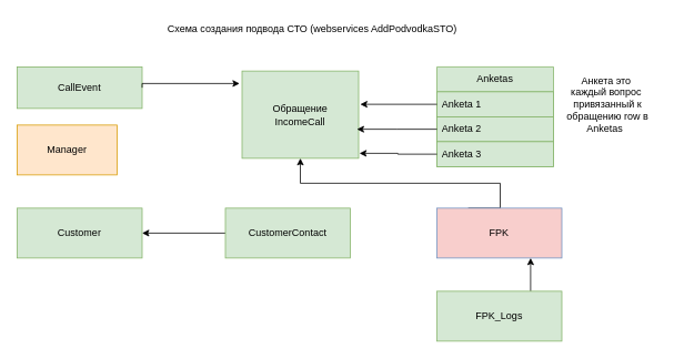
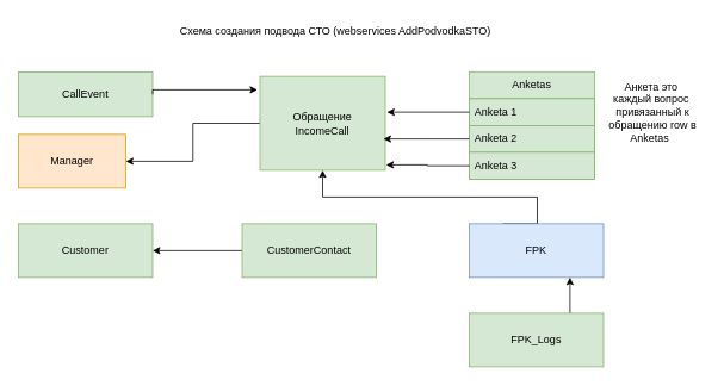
  <mxCell id="0" />
  <mxCell id="1" parent="0" />
+ <mxCell id="2" style="edgeStyle=orthogonalEdgeStyle;rounded=0;orthogonalLoop=1;jettySize=auto;html=1;entryX=1;entryY=0.5;entryDx=0;entryDy=0;" edge="1" parent="1" source="3" target="14"><mxGeometry relative="1" as="geometry" /></mxCell>
  <mxCell id="3" value="Обращение&lt;br&gt;IncomeCall" style="rounded=0;whiteSpace=wrap;html=1;fillColor=#d5e8d4;strokeColor=#82b366;" vertex="1" parent="1"><mxGeometry x="290" y="85" width="140" height="105" as="geometry" /></mxCell>
  <mxCell id="4" value="Схема создания подвода СТО (webservices AddPodvodkaSTO)" style="text;html=1;align=center;verticalAlign=middle;resizable=0;points=[];autosize=1;strokeColor=none;fillColor=none;" vertex="1" parent="1"><mxGeometry x="189" y="20" width="370" height="30" as="geometry" /></mxCell>
  <mxCell id="5" value="Customer" style="rounded=0;whiteSpace=wrap;html=1;fillColor=#d5e8d4;strokeColor=#82b366;" vertex="1" parent="1"><mxGeometry x="20" y="250" width="150" height="60" as="geometry" /></mxCell>
  <mxCell id="6" value="Anketas" style="swimlane;fontStyle=0;childLayout=stackLayout;horizontal=1;startSize=30;horizontalStack=0;resizeParent=1;resizeParentMax=0;resizeLast=0;collapsible=1;marginBottom=0;whiteSpace=wrap;html=1;fillColor=#d5e8d4;strokeColor=#82b366;" vertex="1" parent="1"><mxGeometry x="524" y="80" width="140" height="120" as="geometry" /></mxCell>
  <mxCell id="7" value="Anketa 1" style="text;strokeColor=#82b366;fillColor=#d5e8d4;align=left;verticalAlign=middle;spacingLeft=4;spacingRight=4;overflow=hidden;points=[[0,0.5],[1,0.5]];portConstraint=eastwest;rotatable=0;whiteSpace=wrap;html=1;" vertex="1" parent="6"><mxGeometry y="30" width="140" height="30" as="geometry" /></mxCell>
  <mxCell id="8" value="Anketa 2" style="text;strokeColor=#82b366;fillColor=#d5e8d4;align=left;verticalAlign=middle;spacingLeft=4;spacingRight=4;overflow=hidden;points=[[0,0.5],[1,0.5]];portConstraint=eastwest;rotatable=0;whiteSpace=wrap;html=1;" vertex="1" parent="6"><mxGeometry y="60" width="140" height="30" as="geometry" /></mxCell>
  <mxCell id="9" value="Anketa 3" style="text;strokeColor=#82b366;fillColor=#d5e8d4;align=left;verticalAlign=middle;spacingLeft=4;spacingRight=4;overflow=hidden;points=[[0,0.5],[1,0.5]];portConstraint=eastwest;rotatable=0;whiteSpace=wrap;html=1;" vertex="1" parent="6"><mxGeometry y="90" width="140" height="30" as="geometry" /></mxCell>
  <mxCell id="10" value="Анкета это &lt;br&gt;каждый вопрос&lt;br&gt;&amp;nbsp;привязанный к&lt;br&gt;&amp;nbsp;обращению row в&lt;br&gt;Anketas&amp;nbsp;" style="text;html=1;align=center;verticalAlign=middle;resizable=0;points=[];autosize=1;strokeColor=none;fillColor=none;" vertex="1" parent="1"><mxGeometry x="667" y="80" width="120" height="90" as="geometry" /></mxCell>
  <mxCell id="11" style="edgeStyle=orthogonalEdgeStyle;rounded=0;orthogonalLoop=1;jettySize=auto;html=1;" edge="1" parent="1" source="8"><mxGeometry relative="1" as="geometry"><mxPoint x="428" y="155" as="targetPoint" /></mxGeometry></mxCell>
  <mxCell id="12" style="edgeStyle=orthogonalEdgeStyle;rounded=0;orthogonalLoop=1;jettySize=auto;html=1;exitX=0;exitY=0.5;exitDx=0;exitDy=0;entryX=1.014;entryY=0.381;entryDx=0;entryDy=0;entryPerimeter=0;" edge="1" parent="1" source="7" target="3"><mxGeometry relative="1" as="geometry" /></mxCell>
  <mxCell id="13" style="edgeStyle=orthogonalEdgeStyle;rounded=0;orthogonalLoop=1;jettySize=auto;html=1;exitX=0;exitY=0.5;exitDx=0;exitDy=0;entryX=1.007;entryY=0.943;entryDx=0;entryDy=0;entryPerimeter=0;" edge="1" parent="1" source="9" target="3"><mxGeometry relative="1" as="geometry" /></mxCell>
  <mxCell id="14" value="Manager" style="rounded=0;whiteSpace=wrap;html=1;fillColor=#ffe6cc;strokeColor=#d79b00;" vertex="1" parent="1"><mxGeometry x="20" y="150" width="120" height="60" as="geometry" /></mxCell>
  <mxCell id="15" value="" style="edgeStyle=orthogonalEdgeStyle;rounded=0;orthogonalLoop=1;jettySize=auto;html=1;" edge="1" parent="1" source="16" target="5"><mxGeometry relative="1" as="geometry" /></mxCell>
  <mxCell id="16" value="CustomerContact" style="rounded=0;whiteSpace=wrap;html=1;fillColor=#d5e8d4;strokeColor=#82b366;" vertex="1" parent="1"><mxGeometry x="270" y="250" width="150" height="60" as="geometry" /></mxCell>
  <mxCell id="17" style="edgeStyle=orthogonalEdgeStyle;rounded=0;orthogonalLoop=1;jettySize=auto;html=1;exitX=0.25;exitY=0;exitDx=0;exitDy=0;entryX=0.5;entryY=1;entryDx=0;entryDy=0;" edge="1" parent="1" source="18" target="3"><mxGeometry relative="1" as="geometry"><Array as="points"><mxPoint x="600" y="250" /><mxPoint x="600" y="220" /><mxPoint x="360" y="220" /></Array></mxGeometry></mxCell>
- <mxCell id="18" value="FPK" style="rounded=0;whiteSpace=wrap;html=1;fillColor=#f8cecc;strokeColor=#6c8ebf;" vertex="1" parent="1"><mxGeometry x="524" y="250" width="150" height="60" as="geometry" /></mxCell>
+ <mxCell id="18" value="FPK" style="rounded=0;whiteSpace=wrap;html=1;fillColor=#dae8fc;strokeColor=#6c8ebf;" vertex="1" parent="1"><mxGeometry x="524" y="250" width="150" height="60" as="geometry" /></mxCell>
  <mxCell id="19" style="edgeStyle=orthogonalEdgeStyle;rounded=0;orthogonalLoop=1;jettySize=auto;html=1;exitX=0.75;exitY=0;exitDx=0;exitDy=0;entryX=0.75;entryY=1;entryDx=0;entryDy=0;" edge="1" parent="1" source="20" target="18"><mxGeometry relative="1" as="geometry" /></mxCell>
  <mxCell id="20" value="FPK_Logs" style="rounded=0;whiteSpace=wrap;html=1;fillColor=#d5e8d4;strokeColor=#82b366;" vertex="1" parent="1"><mxGeometry x="524" y="350" width="150" height="60" as="geometry" /></mxCell>
  <mxCell id="21" value="CallEvent" style="rounded=0;whiteSpace=wrap;html=1;fillColor=#d5e8d4;strokeColor=#82b366;" vertex="1" parent="1"><mxGeometry x="20" y="80" width="150" height="50" as="geometry" /></mxCell>
  <mxCell id="22" style="edgeStyle=orthogonalEdgeStyle;rounded=0;orthogonalLoop=1;jettySize=auto;html=1;exitX=1;exitY=0.5;exitDx=0;exitDy=0;entryX=-0.021;entryY=0.143;entryDx=0;entryDy=0;entryPerimeter=0;" edge="1" parent="1" source="21" target="3"><mxGeometry relative="1" as="geometry"><Array as="points"><mxPoint x="170" y="100" /></Array></mxGeometry></mxCell>
